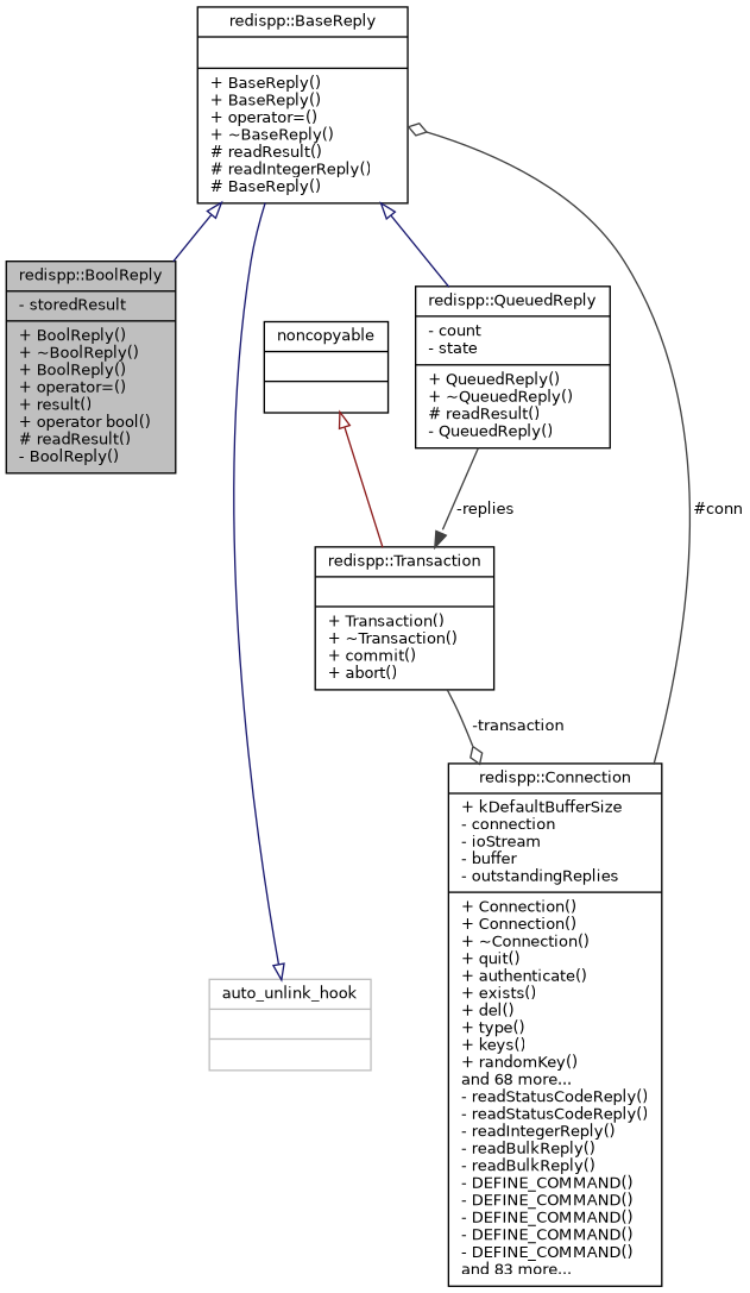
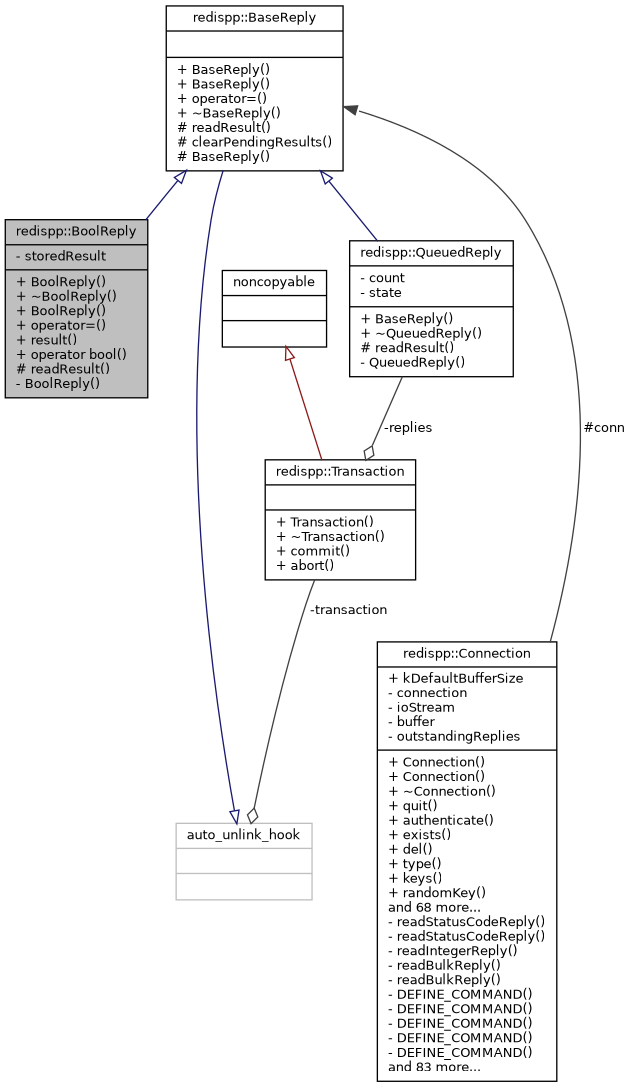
  digraph {
    node [color=black fillcolor=white fontname=Helvetica fontsize=10 shape=record style=filled]
    edge [arrowtail=onormal color=midnightblue dir=back fontname=Helvetica fontsize=10 labelfontname=Helvetica labelfontsize=10 style=solid]
    n1 [fillcolor=grey75 fontcolor=black height=0.2 label="{redispp::BoolReply\n|- storedResult\l|+ BoolReply()\l+ ~BoolReply()\l+ BoolReply()\l+ operator=()\l+ result()\l+ operator bool()\l# readResult()\l- BoolReply()\l}" width=0.4]
-   n2 [height=0.2 label="{redispp::BaseReply\n||+ BaseReply()\l+ BaseReply()\l+ operator=()\l+ ~BaseReply()\l# readResult()\l# readIntegerReply()\l# BaseReply()\l}" width=0.4]
-   n3 [height=0.2 label="{redispp::QueuedReply\n|- count\l- state\l|+ QueuedReply()\l+ ~QueuedReply()\l# readResult()\l- QueuedReply()\l}" width=0.4]
+   n2 [height=0.2 label="{redispp::BaseReply\n||+ BaseReply()\l+ BaseReply()\l+ operator=()\l+ ~BaseReply()\l# readResult()\l# clearPendingResults()\l# BaseReply()\l}" width=0.4]
+   n3 [height=0.2 label="{redispp::QueuedReply\n|- count\l- state\l|+ BaseReply()\l+ ~QueuedReply()\l# readResult()\l- QueuedReply()\l}" width=0.4]
    n4 [height=0.2 label="{redispp::Transaction\n||+ Transaction()\l+ ~Transaction()\l+ commit()\l+ abort()\l}" width=0.4]
    n5 [color=grey75 height=0.2 label="{auto_unlink_hook\n||}" width=0.4]
    n6 [height=0.2 label="{redispp::Connection\n|+ kDefaultBufferSize\l- connection\l- ioStream\l- buffer\l- outstandingReplies\l|+ Connection()\l+ Connection()\l+ ~Connection()\l+ quit()\l+ authenticate()\l+ exists()\l+ del()\l+ type()\l+ keys()\l+ randomKey()\land 68 more...\l- readStatusCodeReply()\l- readStatusCodeReply()\l- readIntegerReply()\l- readBulkReply()\l- readBulkReply()\l- DEFINE_COMMAND()\l- DEFINE_COMMAND()\l- DEFINE_COMMAND()\l- DEFINE_COMMAND()\l- DEFINE_COMMAND()\land 83 more...\l}" width=0.4]
    n7 [height=0.2 label="{noncopyable\n||}" width=0.4]
    n2 -> n1
    n2 -> n3
-   n3 -> n4 [arrowhead=normal color=grey25 label=" -replies" arrowtail="" dir=""]
-   n4 -> n6 [arrowhead=odiamond color=grey25 label=" -transaction" arrowtail="" dir=""]
+   n3 -> n4 [arrowhead=odiamond color=grey25 label=" -replies" arrowtail="" dir=""]
+   n4 -> n5 [arrowhead=odiamond color=grey25 label=" -transaction" arrowtail="" dir=""]
    n5 -> n2
-   n6 -> n2 [arrowhead=odiamond color=grey25 label=" #conn" arrowtail="" dir=""]
+   n6 -> n2 [arrowhead=normal color=grey25 label=" #conn" arrowtail="" dir=""]
    n7 -> n4 [color=firebrick4]
  }
